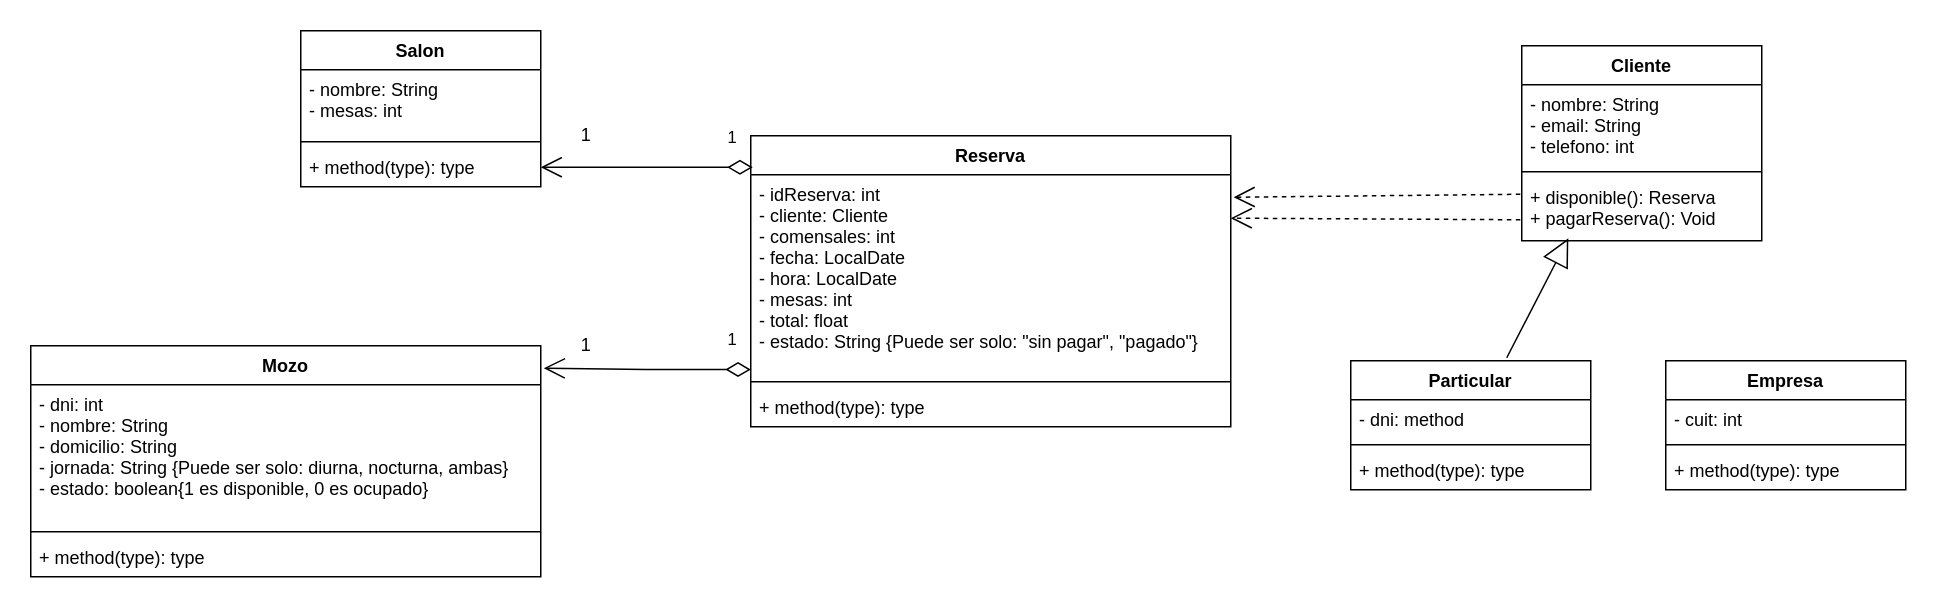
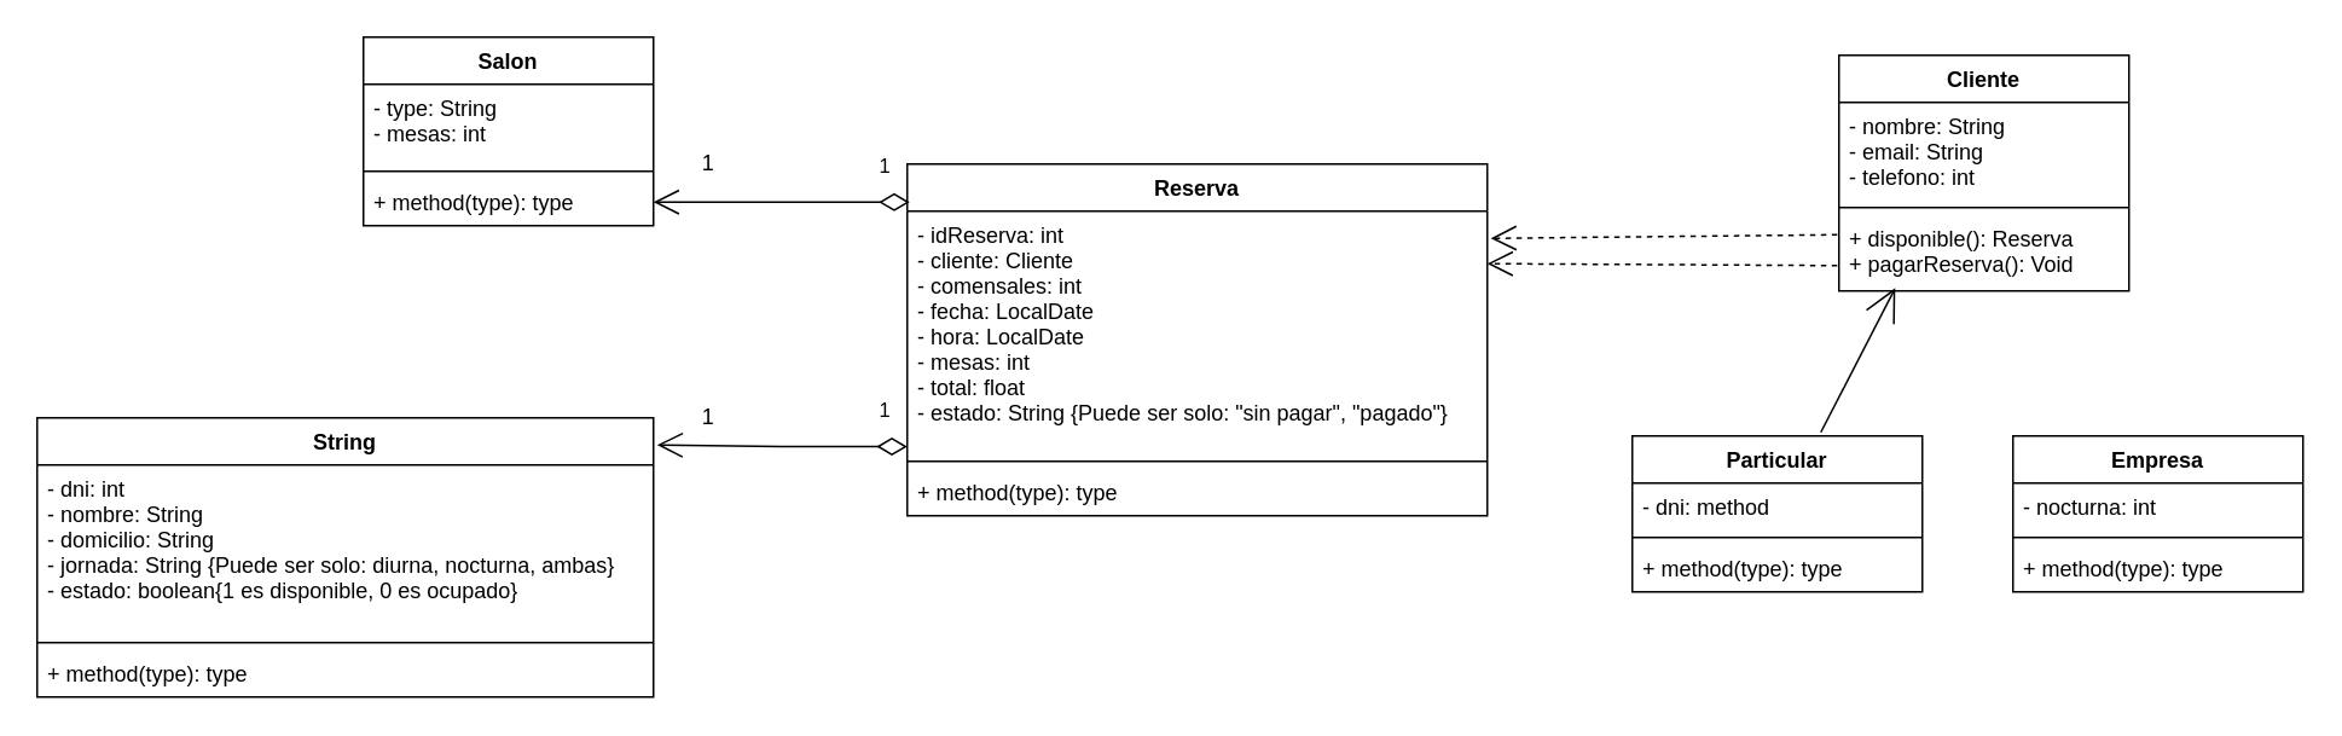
  <mxCell id="0" />
  <mxCell id="1" parent="0" />
  <mxCell id="2" value="Cliente" style="swimlane;fontStyle=1;align=center;verticalAlign=top;childLayout=stackLayout;horizontal=1;startSize=26;horizontalStack=0;resizeParent=1;resizeParentMax=0;resizeLast=0;collapsible=1;marginBottom=0;" vertex="1" parent="1"><mxGeometry x="1014" y="30" width="160" height="130" as="geometry" /></mxCell>
  <mxCell id="3" value="- nombre: String&#10;- email: String&#10;- telefono: int&#10;&#10;" style="text;strokeColor=none;fillColor=none;align=left;verticalAlign=top;spacingLeft=4;spacingRight=4;overflow=hidden;rotatable=0;points=[[0,0.5],[1,0.5]];portConstraint=eastwest;" vertex="1" parent="2"><mxGeometry y="26" width="160" height="54" as="geometry" /></mxCell>
  <mxCell id="4" value="" style="line;strokeWidth=1;fillColor=none;align=left;verticalAlign=middle;spacingTop=-1;spacingLeft=3;spacingRight=3;rotatable=0;labelPosition=right;points=[];portConstraint=eastwest;" vertex="1" parent="2"><mxGeometry y="80" width="160" height="8" as="geometry" /></mxCell>
  <mxCell id="5" value="+ disponible(): Reserva&#10;+ pagarReserva(): Void&#10;" style="text;strokeColor=none;fillColor=none;align=left;verticalAlign=top;spacingLeft=4;spacingRight=4;overflow=hidden;rotatable=0;points=[[0,0.5],[1,0.5]];portConstraint=eastwest;" vertex="1" parent="2"><mxGeometry y="88" width="160" height="42" as="geometry" /></mxCell>
  <mxCell id="6" value="Particular" style="swimlane;fontStyle=1;align=center;verticalAlign=top;childLayout=stackLayout;horizontal=1;startSize=26;horizontalStack=0;resizeParent=1;resizeParentMax=0;resizeLast=0;collapsible=1;marginBottom=0;" vertex="1" parent="1"><mxGeometry x="900" y="240" width="160" height="86" as="geometry" /></mxCell>
  <mxCell id="7" value="- dni: method" style="text;strokeColor=none;fillColor=none;align=left;verticalAlign=top;spacingLeft=4;spacingRight=4;overflow=hidden;rotatable=0;points=[[0,0.5],[1,0.5]];portConstraint=eastwest;" vertex="1" parent="6"><mxGeometry y="26" width="160" height="26" as="geometry" /></mxCell>
  <mxCell id="8" value="" style="line;strokeWidth=1;fillColor=none;align=left;verticalAlign=middle;spacingTop=-1;spacingLeft=3;spacingRight=3;rotatable=0;labelPosition=right;points=[];portConstraint=eastwest;" vertex="1" parent="6"><mxGeometry y="52" width="160" height="8" as="geometry" /></mxCell>
  <mxCell id="9" value="+ method(type): type" style="text;strokeColor=none;fillColor=none;align=left;verticalAlign=top;spacingLeft=4;spacingRight=4;overflow=hidden;rotatable=0;points=[[0,0.5],[1,0.5]];portConstraint=eastwest;" vertex="1" parent="6"><mxGeometry y="60" width="160" height="26" as="geometry" /></mxCell>
  <mxCell id="10" value="Empresa" style="swimlane;fontStyle=1;align=center;verticalAlign=top;childLayout=stackLayout;horizontal=1;startSize=26;horizontalStack=0;resizeParent=1;resizeParentMax=0;resizeLast=0;collapsible=1;marginBottom=0;" vertex="1" parent="1"><mxGeometry x="1110" y="240" width="160" height="86" as="geometry" /></mxCell>
- <mxCell id="11" value="- cuit: int" style="text;strokeColor=none;fillColor=none;align=left;verticalAlign=top;spacingLeft=4;spacingRight=4;overflow=hidden;rotatable=0;points=[[0,0.5],[1,0.5]];portConstraint=eastwest;" vertex="1" parent="10"><mxGeometry y="26" width="160" height="26" as="geometry" /></mxCell>
+ <mxCell id="11" value="- nocturna: int" style="text;strokeColor=none;fillColor=none;align=left;verticalAlign=top;spacingLeft=4;spacingRight=4;overflow=hidden;rotatable=0;points=[[0,0.5],[1,0.5]];portConstraint=eastwest;" vertex="1" parent="10"><mxGeometry y="26" width="160" height="26" as="geometry" /></mxCell>
  <mxCell id="12" value="" style="line;strokeWidth=1;fillColor=none;align=left;verticalAlign=middle;spacingTop=-1;spacingLeft=3;spacingRight=3;rotatable=0;labelPosition=right;points=[];portConstraint=eastwest;" vertex="1" parent="10"><mxGeometry y="52" width="160" height="8" as="geometry" /></mxCell>
  <mxCell id="13" value="+ method(type): type" style="text;strokeColor=none;fillColor=none;align=left;verticalAlign=top;spacingLeft=4;spacingRight=4;overflow=hidden;rotatable=0;points=[[0,0.5],[1,0.5]];portConstraint=eastwest;" vertex="1" parent="10"><mxGeometry y="60" width="160" height="26" as="geometry" /></mxCell>
- <mxCell id="14" value="" style="endArrow=block;endSize=16;endFill=0;html=1;rounded=0;exitX=0.65;exitY=-0.023;exitDx=0;exitDy=0;entryX=0.194;entryY=0.962;entryDx=0;entryDy=0;entryPerimeter=0;exitPerimeter=0;" edge="1" parent="1" source="6" target="5"><mxGeometry width="160" relative="1" as="geometry"><mxPoint x="1010" y="200" as="sourcePoint" /><mxPoint x="1170" y="200" as="targetPoint" /></mxGeometry></mxCell>
+ <mxCell id="14" value="" style="endArrow=open;endSize=16;endFill=0;html=1;rounded=0;exitX=0.65;exitY=-0.023;exitDx=0;exitDy=0;entryX=0.194;entryY=0.962;entryDx=0;entryDy=0;entryPerimeter=0;exitPerimeter=0;" edge="1" parent="1" source="6" target="5"><mxGeometry width="160" relative="1" as="geometry"><mxPoint x="1010" y="200" as="sourcePoint" /><mxPoint x="1170" y="200" as="targetPoint" /></mxGeometry></mxCell>
  <mxCell id="15" value="Reserva" style="swimlane;fontStyle=1;align=center;verticalAlign=top;childLayout=stackLayout;horizontal=1;startSize=26;horizontalStack=0;resizeParent=1;resizeParentMax=0;resizeLast=0;collapsible=1;marginBottom=0;" vertex="1" parent="1"><mxGeometry x="500" y="90" width="320" height="194" as="geometry" /></mxCell>
  <mxCell id="16" value="- idReserva: int&#10;- cliente: Cliente&#10;- comensales: int&#10;- fecha: LocalDate&#10;- hora: LocalDate&#10;- mesas: int&#10;- total: float&#10;- estado: String {Puede ser solo: &quot;sin pagar&quot;, &quot;pagado&quot;}&#10;&#10;" style="text;strokeColor=none;fillColor=none;align=left;verticalAlign=top;spacingLeft=4;spacingRight=4;overflow=hidden;rotatable=0;points=[[0,0.5],[1,0.5]];portConstraint=eastwest;" vertex="1" parent="15"><mxGeometry y="26" width="320" height="134" as="geometry" /></mxCell>
  <mxCell id="17" value="" style="line;strokeWidth=1;fillColor=none;align=left;verticalAlign=middle;spacingTop=-1;spacingLeft=3;spacingRight=3;rotatable=0;labelPosition=right;points=[];portConstraint=eastwest;" vertex="1" parent="15"><mxGeometry y="160" width="320" height="8" as="geometry" /></mxCell>
  <mxCell id="18" value="+ method(type): type" style="text;strokeColor=none;fillColor=none;align=left;verticalAlign=top;spacingLeft=4;spacingRight=4;overflow=hidden;rotatable=0;points=[[0,0.5],[1,0.5]];portConstraint=eastwest;" vertex="1" parent="15"><mxGeometry y="168" width="320" height="26" as="geometry" /></mxCell>
- <mxCell id="19" value="Mozo" style="swimlane;fontStyle=1;align=center;verticalAlign=top;childLayout=stackLayout;horizontal=1;startSize=26;horizontalStack=0;resizeParent=1;resizeParentMax=0;resizeLast=0;collapsible=1;marginBottom=0;" vertex="1" parent="1"><mxGeometry x="20" y="230" width="340" height="154" as="geometry" /></mxCell>
+ <mxCell id="19" value="String" style="swimlane;fontStyle=1;align=center;verticalAlign=top;childLayout=stackLayout;horizontal=1;startSize=26;horizontalStack=0;resizeParent=1;resizeParentMax=0;resizeLast=0;collapsible=1;marginBottom=0;" vertex="1" parent="1"><mxGeometry x="20" y="230" width="340" height="154" as="geometry" /></mxCell>
  <mxCell id="20" value="- dni: int&#10;- nombre: String&#10;- domicilio: String&#10;- jornada: String {Puede ser solo: diurna, nocturna, ambas}&#10;- estado: boolean{1 es disponible, 0 es ocupado}&#10;" style="text;strokeColor=none;fillColor=none;align=left;verticalAlign=top;spacingLeft=4;spacingRight=4;overflow=hidden;rotatable=0;points=[[0,0.5],[1,0.5]];portConstraint=eastwest;" vertex="1" parent="19"><mxGeometry y="26" width="340" height="94" as="geometry" /></mxCell>
  <mxCell id="21" value="" style="line;strokeWidth=1;fillColor=none;align=left;verticalAlign=middle;spacingTop=-1;spacingLeft=3;spacingRight=3;rotatable=0;labelPosition=right;points=[];portConstraint=eastwest;" vertex="1" parent="19"><mxGeometry y="120" width="340" height="8" as="geometry" /></mxCell>
  <mxCell id="22" value="+ method(type): type" style="text;strokeColor=none;fillColor=none;align=left;verticalAlign=top;spacingLeft=4;spacingRight=4;overflow=hidden;rotatable=0;points=[[0,0.5],[1,0.5]];portConstraint=eastwest;" vertex="1" parent="19"><mxGeometry y="128" width="340" height="26" as="geometry" /></mxCell>
  <mxCell id="23" value="Salon" style="swimlane;fontStyle=1;align=center;verticalAlign=top;childLayout=stackLayout;horizontal=1;startSize=26;horizontalStack=0;resizeParent=1;resizeParentMax=0;resizeLast=0;collapsible=1;marginBottom=0;" vertex="1" parent="1"><mxGeometry x="200" y="20" width="160" height="104" as="geometry" /></mxCell>
- <mxCell id="24" value="- nombre: String&#10;- mesas: int &#10;" style="text;strokeColor=none;fillColor=none;align=left;verticalAlign=top;spacingLeft=4;spacingRight=4;overflow=hidden;rotatable=0;points=[[0,0.5],[1,0.5]];portConstraint=eastwest;" vertex="1" parent="23"><mxGeometry y="26" width="160" height="44" as="geometry" /></mxCell>
+ <mxCell id="24" value="- type: String&#10;- mesas: int &#10;" style="text;strokeColor=none;fillColor=none;align=left;verticalAlign=top;spacingLeft=4;spacingRight=4;overflow=hidden;rotatable=0;points=[[0,0.5],[1,0.5]];portConstraint=eastwest;" vertex="1" parent="23"><mxGeometry y="26" width="160" height="44" as="geometry" /></mxCell>
  <mxCell id="25" value="" style="line;strokeWidth=1;fillColor=none;align=left;verticalAlign=middle;spacingTop=-1;spacingLeft=3;spacingRight=3;rotatable=0;labelPosition=right;points=[];portConstraint=eastwest;" vertex="1" parent="23"><mxGeometry y="70" width="160" height="8" as="geometry" /></mxCell>
  <mxCell id="26" value="+ method(type): type" style="text;strokeColor=none;fillColor=none;align=left;verticalAlign=top;spacingLeft=4;spacingRight=4;overflow=hidden;rotatable=0;points=[[0,0.5],[1,0.5]];portConstraint=eastwest;" vertex="1" parent="23"><mxGeometry y="78" width="160" height="26" as="geometry" /></mxCell>
  <mxCell id="27" value="1" style="endArrow=open;html=1;endSize=12;startArrow=diamondThin;startSize=14;startFill=0;edgeStyle=orthogonalEdgeStyle;align=left;verticalAlign=bottom;rounded=0;entryX=1;entryY=0.5;entryDx=0;entryDy=0;exitX=0.004;exitY=-0.037;exitDx=0;exitDy=0;exitPerimeter=0;" edge="1" parent="1" source="16" target="26"><mxGeometry x="-0.75" y="-11" relative="1" as="geometry"><mxPoint x="600" y="111" as="sourcePoint" /><mxPoint x="560" y="190" as="targetPoint" /><mxPoint as="offset" /></mxGeometry></mxCell>
  <mxCell id="28" value="1" style="text;html=1;align=center;verticalAlign=middle;resizable=0;points=[];autosize=1;strokeColor=none;fillColor=none;" vertex="1" parent="1"><mxGeometry x="380" y="80" width="20" height="20" as="geometry" /></mxCell>
  <mxCell id="29" value="1" style="endArrow=open;html=1;endSize=12;startArrow=diamondThin;startSize=14;startFill=0;edgeStyle=orthogonalEdgeStyle;align=left;verticalAlign=bottom;rounded=0;entryX=1.006;entryY=0.097;entryDx=0;entryDy=0;exitX=0;exitY=0.969;exitDx=0;exitDy=0;exitPerimeter=0;entryPerimeter=0;" edge="1" parent="1" source="16" target="19"><mxGeometry x="-0.75" y="-11" relative="1" as="geometry"><mxPoint x="610" y="121.056" as="sourcePoint" /><mxPoint x="450" y="121" as="targetPoint" /><mxPoint as="offset" /></mxGeometry></mxCell>
  <mxCell id="30" value="1" style="text;html=1;align=center;verticalAlign=middle;resizable=0;points=[];autosize=1;strokeColor=none;fillColor=none;" vertex="1" parent="1"><mxGeometry x="380" y="220" width="20" height="20" as="geometry" /></mxCell>
  <mxCell id="31" value="" style="endArrow=open;endSize=12;dashed=1;html=1;rounded=0;entryX=1.006;entryY=0.112;entryDx=0;entryDy=0;entryPerimeter=0;exitX=-0.006;exitY=0.262;exitDx=0;exitDy=0;exitPerimeter=0;" edge="1" parent="1" source="5" target="16"><mxGeometry x="0.138" y="53" width="160" relative="1" as="geometry"><mxPoint x="670" y="210" as="sourcePoint" /><mxPoint x="830" y="210" as="targetPoint" /><mxPoint as="offset" /></mxGeometry></mxCell>
  <mxCell id="32" value="" style="endArrow=open;endSize=12;dashed=1;html=1;rounded=0;exitX=-0.006;exitY=0.667;exitDx=0;exitDy=0;exitPerimeter=0;entryX=1;entryY=0.216;entryDx=0;entryDy=0;entryPerimeter=0;" edge="1" parent="1" source="5" target="16"><mxGeometry x="0.316" y="53" width="160" relative="1" as="geometry"><mxPoint x="670" y="210" as="sourcePoint" /><mxPoint x="830" y="210" as="targetPoint" /><mxPoint as="offset" /></mxGeometry></mxCell>
